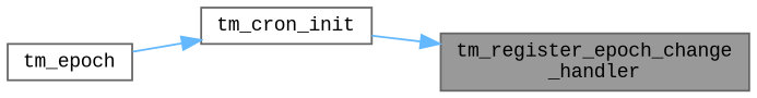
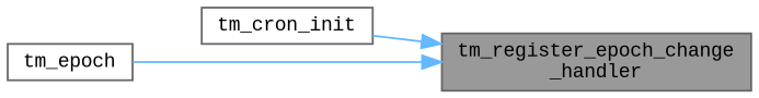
  digraph {
    fontname="Liberation Mono"
    rankdir=RL
    node [color=grey40 fillcolor=white fontname="Liberation Mono" fontsize=10 shape=box style=filled]
    edge [color=steelblue1 dir=back fontname="Liberation Mono" fontsize=10 labelfontname=Helvetica labelfontsize=10 style=solid]
    n1 [color=gray40 fillcolor=grey60 fontcolor=black height=0.2 label="tm_register_epoch_change\l_handler" width=0.4]
    n2 [height=0.2 label=tm_cron_init width=0.4]
    n3 [height=0.2 label=tm_epoch width=0.4]
    n1 -> n2
-   n2 -> n3
+   n1 -> n3
  }
